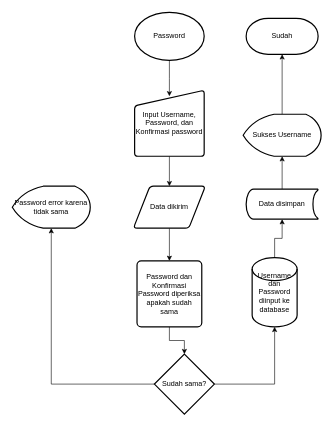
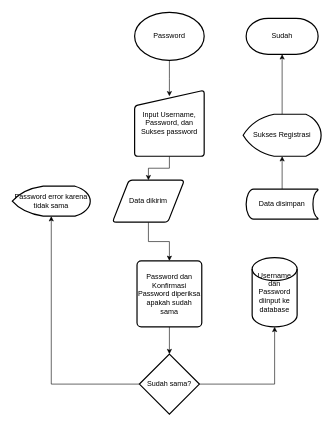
  <mxCell id="0" />
  <mxCell id="1" parent="0" />
  <mxCell id="2" value="" style="edgeStyle=orthogonalEdgeStyle;rounded=0;orthogonalLoop=1;jettySize=auto;html=1;" edge="1" parent="1" source="3" target="7"><mxGeometry relative="1" as="geometry" /></mxCell>
- <mxCell id="3" value="Input Username, Password, dan Konfirmasi password" style="html=1;strokeWidth=2;shape=manualInput;whiteSpace=wrap;rounded=1;size=26;arcSize=11;" vertex="1" parent="1"><mxGeometry x="224" y="150" width="116" height="110" as="geometry" /></mxCell>
+ <mxCell id="3" value="Input Username, Password, dan Sukses password" style="html=1;strokeWidth=2;shape=manualInput;whiteSpace=wrap;rounded=1;size=26;arcSize=11;" vertex="1" parent="1"><mxGeometry x="224" y="150" width="116" height="110" as="geometry" /></mxCell>
  <mxCell id="4" value="" style="edgeStyle=orthogonalEdgeStyle;rounded=0;orthogonalLoop=1;jettySize=auto;html=1;" edge="1" parent="1" source="5"><mxGeometry relative="1" as="geometry"><mxPoint x="282" y="110" as="sourcePoint" /><mxPoint x="282" y="160" as="targetPoint" /></mxGeometry></mxCell>
  <mxCell id="5" value="Password" style="strokeWidth=2;html=1;shape=mxgraph.flowchart.start_1;whiteSpace=wrap;" vertex="1" parent="1"><mxGeometry x="224" y="20" width="116" height="80" as="geometry" /></mxCell>
  <mxCell id="6" value="" style="edgeStyle=orthogonalEdgeStyle;rounded=0;orthogonalLoop=1;jettySize=auto;html=1;" edge="1" parent="1" source="7" target="9"><mxGeometry relative="1" as="geometry" /></mxCell>
- <mxCell id="7" value="Data dikirim" style="shape=parallelogram;html=1;strokeWidth=2;perimeter=parallelogramPerimeter;whiteSpace=wrap;rounded=1;arcSize=12;size=0.23;" vertex="1" parent="1"><mxGeometry x="222" y="310" width="120" height="70" as="geometry" /></mxCell>
+ <mxCell id="7" value="Data dikirim" style="shape=parallelogram;html=1;strokeWidth=2;perimeter=parallelogramPerimeter;whiteSpace=wrap;rounded=1;arcSize=12;size=0.23;" vertex="1" parent="1"><mxGeometry x="187" y="300" width="120" height="70" as="geometry" /></mxCell>
  <mxCell id="8" value="" style="edgeStyle=orthogonalEdgeStyle;rounded=0;orthogonalLoop=1;jettySize=auto;html=1;" edge="1" parent="1" source="9" target="12"><mxGeometry relative="1" as="geometry" /></mxCell>
  <mxCell id="9" value="Password dan Konfirmasi Password diperiksa apakah sudah sama" style="rounded=1;whiteSpace=wrap;html=1;absoluteArcSize=1;arcSize=14;strokeWidth=2;" vertex="1" parent="1"><mxGeometry x="228" y="434.5" width="108" height="110" as="geometry" /></mxCell>
  <mxCell id="10" style="edgeStyle=orthogonalEdgeStyle;rounded=0;orthogonalLoop=1;jettySize=auto;html=1;entryX=0.5;entryY=1;entryDx=0;entryDy=0;entryPerimeter=0;" edge="1" parent="1" source="12" target="13"><mxGeometry relative="1" as="geometry" /></mxCell>
  <mxCell id="11" style="edgeStyle=orthogonalEdgeStyle;rounded=0;orthogonalLoop=1;jettySize=auto;html=1;entryX=0.5;entryY=1;entryDx=0;entryDy=0;entryPerimeter=0;" edge="1" parent="1" source="12" target="15"><mxGeometry relative="1" as="geometry" /></mxCell>
- <mxCell id="12" value="Sudah sama?" style="strokeWidth=2;html=1;shape=mxgraph.flowchart.decision;whiteSpace=wrap;" vertex="1" parent="1"><mxGeometry x="257" y="590" width="100" height="100" as="geometry" /></mxCell>
- <mxCell id="13" value="Password error karena tidak sama" style="strokeWidth=2;html=1;shape=mxgraph.flowchart.display;whiteSpace=wrap;" vertex="1" parent="1"><mxGeometry x="20" y="310" width="130" height="70" as="geometry" /></mxCell>
- <mxCell id="14" value="" style="edgeStyle=orthogonalEdgeStyle;rounded=0;orthogonalLoop=1;jettySize=auto;html=1;" edge="1" parent="1" source="15" target="17"><mxGeometry relative="1" as="geometry" /></mxCell>
+ <mxCell id="12" value="Sudah sama?" style="strokeWidth=2;html=1;shape=mxgraph.flowchart.decision;whiteSpace=wrap;" vertex="1" parent="1"><mxGeometry x="232" y="590" width="100" height="100" as="geometry" /></mxCell>
+ <mxCell id="13" value="Password error karena tidak sama" style="strokeWidth=2;html=1;shape=mxgraph.flowchart.display;whiteSpace=wrap;" vertex="1" parent="1"><mxGeometry x="20" y="310" width="130" height="50" as="geometry" /></mxCell>
  <mxCell id="15" value="Username dan Password diinput ke database" style="strokeWidth=2;html=1;shape=mxgraph.flowchart.database;whiteSpace=wrap;" vertex="1" parent="1"><mxGeometry x="420" y="429" width="75" height="115.5" as="geometry" /></mxCell>
  <mxCell id="16" value="" style="edgeStyle=orthogonalEdgeStyle;rounded=0;orthogonalLoop=1;jettySize=auto;html=1;" edge="1" parent="1" source="17" target="19"><mxGeometry relative="1" as="geometry" /></mxCell>
  <mxCell id="17" value="Data disimpan" style="strokeWidth=2;html=1;shape=mxgraph.flowchart.stored_data;whiteSpace=wrap;" vertex="1" parent="1"><mxGeometry x="410" y="315" width="120" height="50" as="geometry" /></mxCell>
  <mxCell id="18" value="" style="edgeStyle=orthogonalEdgeStyle;rounded=0;orthogonalLoop=1;jettySize=auto;html=1;" edge="1" parent="1" source="19" target="20"><mxGeometry relative="1" as="geometry" /></mxCell>
- <mxCell id="19" value="Sukses Username" style="strokeWidth=2;html=1;shape=mxgraph.flowchart.display;whiteSpace=wrap;" vertex="1" parent="1"><mxGeometry x="405" y="190" width="130" height="70" as="geometry" /></mxCell>
+ <mxCell id="19" value="Sukses Registrasi" style="strokeWidth=2;html=1;shape=mxgraph.flowchart.display;whiteSpace=wrap;" vertex="1" parent="1"><mxGeometry x="405" y="190" width="130" height="70" as="geometry" /></mxCell>
  <mxCell id="20" value="Sudah" style="strokeWidth=2;html=1;shape=mxgraph.flowchart.terminator;whiteSpace=wrap;" vertex="1" parent="1"><mxGeometry x="410" y="30" width="120" height="60" as="geometry" /></mxCell>
